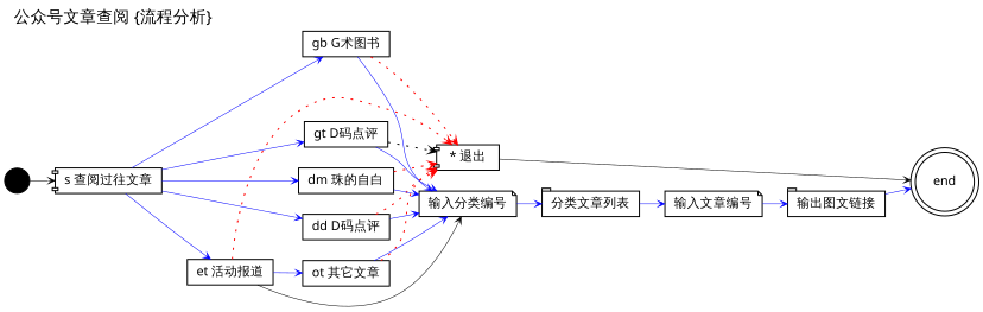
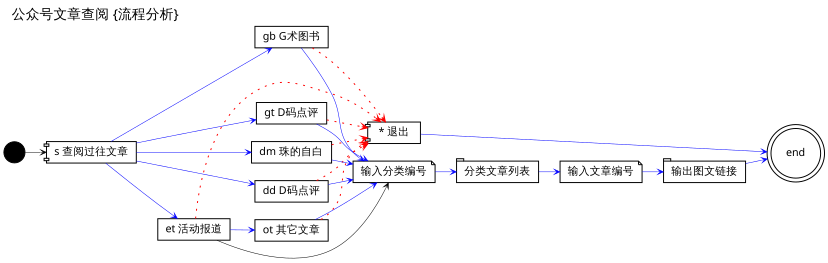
  digraph {
    fontname="WenQuanYi Micro Hei"
    fontsize=14.0
    label="公众号文章查阅 {流程分析}"
    labeljust=l
    labelloc=t
    rankdir=LR
    ranksep=0.3
    node [fontname="WenQuanYi Micro Hei" fontsize=11.0 shape=box]
    edge [arrowhead=vee arrowsize=0.6 arrowtail=none fontcolor="#333333" fontname="WenQuanYi Micro Hei" fontsize=9.0 style="setlinewidth(0.5)" color=blue]
    n1 [height=0.3 label="流程开始/结束" shape=point]
    n2 [height=0.3 label="s 查阅过往文章" shape=component]
    n3 [height=0.3 label="gb G术图书"]
    n4 [height=0.3 label="dd D码点评"]
    n5 [height=0.3 label="gt D码点评"]
    n6 [height=0.3 label="dm 珠的自白"]
    n7 [height=0.3 label="et 活动报道"]
    end [fillcolor=red height=0.3 shape=doublecircle]
    n9 [height=0.3 label="输入分类编号" shape=note]
    n10 [height=0.3 label="* 退出" shape=component]
    n11 [height=0.3 label="ot 其它文章"]
    n12 [height=0.3 label="分类文章列表" shape=tab]
    n13 [height=0.3 label="输入文章编号" shape=note]
    n14 [height=0.3 label="输出图文链接" shape=tab]
    n1 -> n2 [color=""]
    n2 -> n3
    n2 -> n4
    n2 -> n5
    n2 -> n6
    n2 -> n7
    n3 -> n9
    n3 -> n10 [color=red style=dotted]
    n4 -> n9
    n4 -> n10 [color=red style=dotted]
    n5 -> n9
-   n5 -> n10 [color=black style=dotted]
+   n5 -> n10 [color=red style=dotted]
    n6 -> n9
    n6 -> n10 [color=red style=dotted]
    n7 -> n9 [color=black]
    n7 -> n10 [color=red style=dotted]
    n7 -> n11
    n9 -> n12
-   n10 -> end [color=""]
+   n10 -> end
    n11 -> n9
    n11 -> n10 [color=red style=dotted]
    n12 -> n13
    n13 -> n14
    n14 -> end
  }
